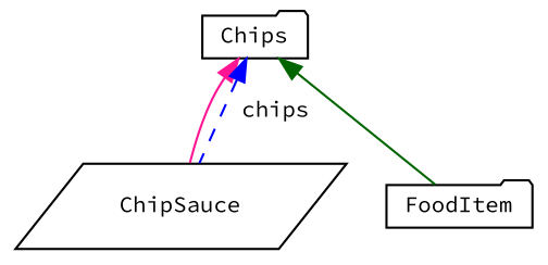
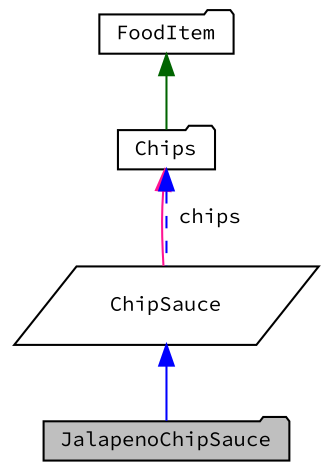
  digraph {
    fontname="Source Code Pro"
    node [color=black fillcolor=white fontname="Source Code Pro" fontsize=10 shape=folder style=filled]
    edge [color=blue dir=back fontname="Source Code Pro" fontsize=10 labelfontname=Helvetica labelfontsize=10 style=solid]
+   n1 [fillcolor=grey75 fontcolor=black height=0.2 label=JalapenoChipSauce width=0.4]
    n2 [height=0.2 label=ChipSauce shape=parallelogram width=0.4]
    n3 [height=0.2 label=Chips width=0.4]
    n4 [height=0.2 label=FoodItem width=0.4]
+   n2 -> n1
    n3 -> n2 [color=deeppink]
    n3 -> n2 [label=" chips" style=dashed]
-   n3 -> n4 [color=darkgreen]
+   n4 -> n3 [color=darkgreen]
  }
